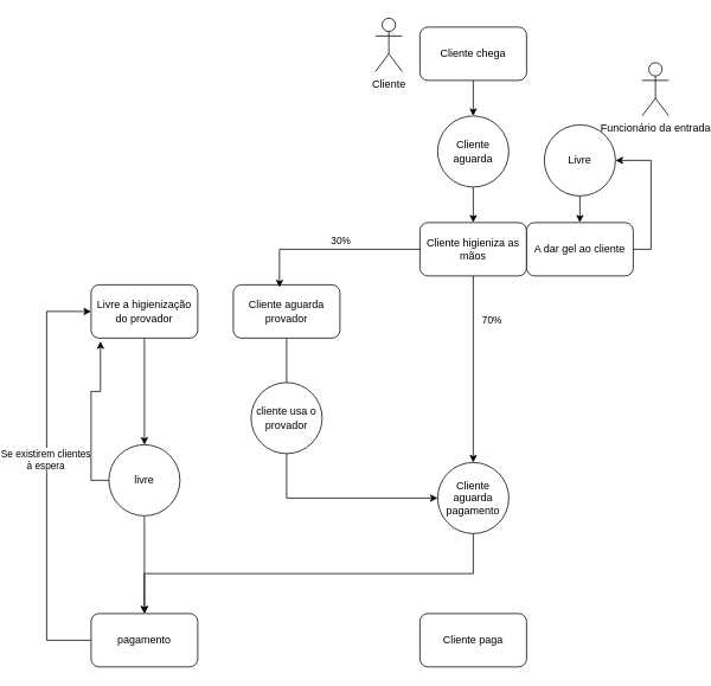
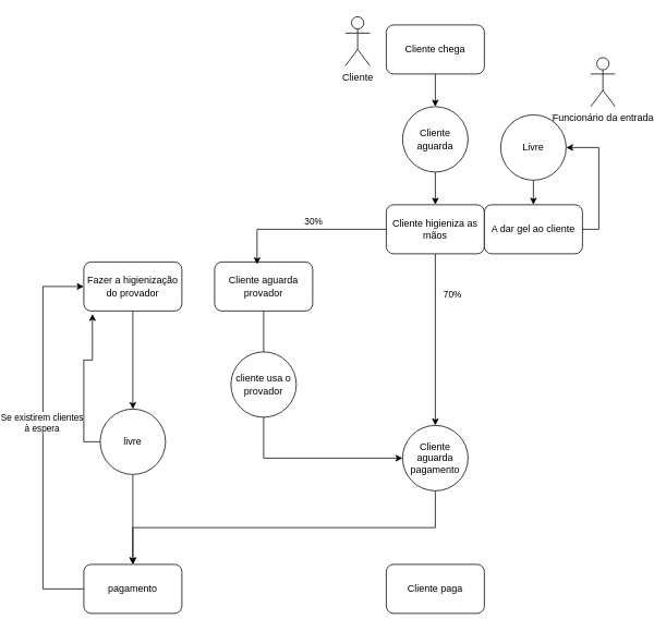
  <mxCell id="0" />
  <mxCell id="1" parent="0" />
  <mxCell id="2" style="edgeStyle=orthogonalEdgeStyle;rounded=0;orthogonalLoop=1;jettySize=auto;html=1;exitX=0.5;exitY=1;exitDx=0;exitDy=0;entryX=0.5;entryY=0;entryDx=0;entryDy=0;" edge="1" parent="1" source="3" target="5"><mxGeometry relative="1" as="geometry" /></mxCell>
  <mxCell id="3" value="Cliente chega" style="rounded=1;whiteSpace=wrap;html=1;" vertex="1" parent="1"><mxGeometry x="440" y="30" width="120" height="60" as="geometry" /></mxCell>
  <mxCell id="4" style="edgeStyle=orthogonalEdgeStyle;rounded=0;orthogonalLoop=1;jettySize=auto;html=1;exitX=0.5;exitY=1;exitDx=0;exitDy=0;entryX=0.5;entryY=0;entryDx=0;entryDy=0;" edge="1" parent="1" source="5" target="8"><mxGeometry relative="1" as="geometry" /></mxCell>
  <mxCell id="5" value="Cliente aguarda" style="ellipse;whiteSpace=wrap;html=1;aspect=fixed;" vertex="1" parent="1"><mxGeometry x="460" y="130" width="80" height="80" as="geometry" /></mxCell>
  <mxCell id="6" style="edgeStyle=orthogonalEdgeStyle;rounded=0;orthogonalLoop=1;jettySize=auto;html=1;exitX=0.5;exitY=1;exitDx=0;exitDy=0;" edge="1" parent="1" source="8" target="14"><mxGeometry relative="1" as="geometry"><mxPoint x="500" y="490" as="targetPoint" /></mxGeometry></mxCell>
  <mxCell id="7" value="70%" style="edgeLabel;html=1;align=center;verticalAlign=middle;resizable=0;points=[];" vertex="1" connectable="0" parent="6"><mxGeometry x="-0.534" y="1" relative="1" as="geometry"><mxPoint x="19" as="offset" /></mxGeometry></mxCell>
  <mxCell id="8" value="Cliente higieniza as mãos" style="rounded=1;whiteSpace=wrap;html=1;" vertex="1" parent="1"><mxGeometry x="440" y="250" width="120" height="60" as="geometry" /></mxCell>
  <mxCell id="9" style="edgeStyle=orthogonalEdgeStyle;rounded=0;orthogonalLoop=1;jettySize=auto;html=1;exitX=0.5;exitY=1;exitDx=0;exitDy=0;entryX=0.5;entryY=0;entryDx=0;entryDy=0;endArrow=none;" edge="1" parent="1" source="10" target="12"><mxGeometry relative="1" as="geometry" /></mxCell>
  <mxCell id="10" value="Cliente aguarda provador" style="rounded=1;whiteSpace=wrap;html=1;" vertex="1" parent="1"><mxGeometry x="230" y="320" width="120" height="60" as="geometry" /></mxCell>
  <mxCell id="11" style="edgeStyle=orthogonalEdgeStyle;rounded=0;orthogonalLoop=1;jettySize=auto;html=1;exitX=0.5;exitY=1;exitDx=0;exitDy=0;entryX=0;entryY=0.5;entryDx=0;entryDy=0;" edge="1" parent="1" source="12" target="14"><mxGeometry relative="1" as="geometry" /></mxCell>
  <mxCell id="12" value="cliente usa o provador" style="ellipse;whiteSpace=wrap;html=1;aspect=fixed;" vertex="1" parent="1"><mxGeometry x="250" y="430" width="80" height="80" as="geometry" /></mxCell>
  <mxCell id="13" style="edgeStyle=orthogonalEdgeStyle;rounded=0;orthogonalLoop=1;jettySize=auto;html=1;exitX=0.5;exitY=1;exitDx=0;exitDy=0;" edge="1" parent="1" source="14" target="30"><mxGeometry relative="1" as="geometry" /></mxCell>
  <mxCell id="14" value="Cliente aguarda pagamento" style="ellipse;whiteSpace=wrap;html=1;aspect=fixed;" vertex="1" parent="1"><mxGeometry x="460" y="520" width="80" height="80" as="geometry" /></mxCell>
  <mxCell id="15" value="Cliente paga" style="rounded=1;whiteSpace=wrap;html=1;" vertex="1" parent="1"><mxGeometry x="440" y="690" width="120" height="60" as="geometry" /></mxCell>
  <mxCell id="16" style="edgeStyle=orthogonalEdgeStyle;rounded=0;orthogonalLoop=1;jettySize=auto;html=1;exitX=0;exitY=0.5;exitDx=0;exitDy=0;entryX=0.433;entryY=0.047;entryDx=0;entryDy=0;entryPerimeter=0;" edge="1" parent="1" source="8" target="10"><mxGeometry relative="1" as="geometry" /></mxCell>
  <mxCell id="17" value="30%" style="edgeLabel;html=1;align=center;verticalAlign=middle;resizable=0;points=[];" vertex="1" connectable="0" parent="16"><mxGeometry x="0.245" y="1" relative="1" as="geometry"><mxPoint x="35" y="-11" as="offset" /></mxGeometry></mxCell>
  <mxCell id="18" value="Cliente" style="shape=umlActor;verticalLabelPosition=bottom;verticalAlign=top;html=1;outlineConnect=0;" vertex="1" parent="1"><mxGeometry x="390" y="20" width="30" height="60" as="geometry" /></mxCell>
  <mxCell id="19" style="edgeStyle=orthogonalEdgeStyle;rounded=0;orthogonalLoop=1;jettySize=auto;html=1;exitX=1;exitY=0.5;exitDx=0;exitDy=0;entryX=1;entryY=0.5;entryDx=0;entryDy=0;" edge="1" parent="1" source="20" target="22"><mxGeometry relative="1" as="geometry" /></mxCell>
  <mxCell id="20" value="A dar gel ao cliente" style="rounded=1;whiteSpace=wrap;html=1;" vertex="1" parent="1"><mxGeometry x="560" y="250" width="120" height="60" as="geometry" /></mxCell>
  <mxCell id="21" style="edgeStyle=orthogonalEdgeStyle;rounded=0;orthogonalLoop=1;jettySize=auto;html=1;exitX=0.5;exitY=1;exitDx=0;exitDy=0;entryX=0.5;entryY=0;entryDx=0;entryDy=0;" edge="1" parent="1" source="22" target="20"><mxGeometry relative="1" as="geometry" /></mxCell>
  <mxCell id="22" value="Livre" style="ellipse;whiteSpace=wrap;html=1;aspect=fixed;" vertex="1" parent="1"><mxGeometry x="580" y="140" width="80" height="80" as="geometry" /></mxCell>
  <mxCell id="23" value="Funcionário da entrada" style="shape=umlActor;verticalLabelPosition=bottom;verticalAlign=top;html=1;outlineConnect=0;" vertex="1" parent="1"><mxGeometry x="690" y="70" width="30" height="60" as="geometry" /></mxCell>
  <mxCell id="24" style="edgeStyle=orthogonalEdgeStyle;rounded=0;orthogonalLoop=1;jettySize=auto;html=1;exitX=0.5;exitY=1;exitDx=0;exitDy=0;entryX=0.5;entryY=0;entryDx=0;entryDy=0;" edge="1" parent="1" source="25" target="27"><mxGeometry relative="1" as="geometry" /></mxCell>
- <mxCell id="25" value="Livre a higienização do provador" style="rounded=1;whiteSpace=wrap;html=1;" vertex="1" parent="1"><mxGeometry x="70" y="320" width="120" height="60" as="geometry" /></mxCell>
+ <mxCell id="25" value="Fazer a higienização do provador" style="rounded=1;whiteSpace=wrap;html=1;" vertex="1" parent="1"><mxGeometry x="70" y="320" width="120" height="60" as="geometry" /></mxCell>
  <mxCell id="26" style="edgeStyle=orthogonalEdgeStyle;rounded=0;orthogonalLoop=1;jettySize=auto;html=1;exitX=0.5;exitY=1;exitDx=0;exitDy=0;" edge="1" parent="1" source="27" target="30"><mxGeometry relative="1" as="geometry" /></mxCell>
  <mxCell id="27" value="livre" style="ellipse;whiteSpace=wrap;html=1;aspect=fixed;" vertex="1" parent="1"><mxGeometry x="90" y="500" width="80" height="80" as="geometry" /></mxCell>
  <mxCell id="28" style="edgeStyle=orthogonalEdgeStyle;rounded=0;orthogonalLoop=1;jettySize=auto;html=1;entryX=0;entryY=0.5;entryDx=0;entryDy=0;" edge="1" parent="1" source="30" target="25"><mxGeometry relative="1" as="geometry"><Array as="points"><mxPoint x="20" y="720" /><mxPoint x="20" y="350" /></Array></mxGeometry></mxCell>
  <mxCell id="29" value="Se existirem clientes&lt;br&gt;à espera" style="edgeLabel;html=1;align=center;verticalAlign=middle;resizable=0;points=[];" vertex="1" connectable="0" parent="28"><mxGeometry x="0.079" y="2" relative="1" as="geometry"><mxPoint as="offset" /></mxGeometry></mxCell>
  <mxCell id="30" value="pagamento" style="rounded=1;whiteSpace=wrap;html=1;" vertex="1" parent="1"><mxGeometry x="70" y="690" width="120" height="60" as="geometry" /></mxCell>
  <mxCell id="31" style="edgeStyle=orthogonalEdgeStyle;rounded=0;orthogonalLoop=1;jettySize=auto;html=1;exitX=0;exitY=0.5;exitDx=0;exitDy=0;entryX=0.088;entryY=1.06;entryDx=0;entryDy=0;entryPerimeter=0;" edge="1" parent="1" source="27" target="25"><mxGeometry relative="1" as="geometry" /></mxCell>
